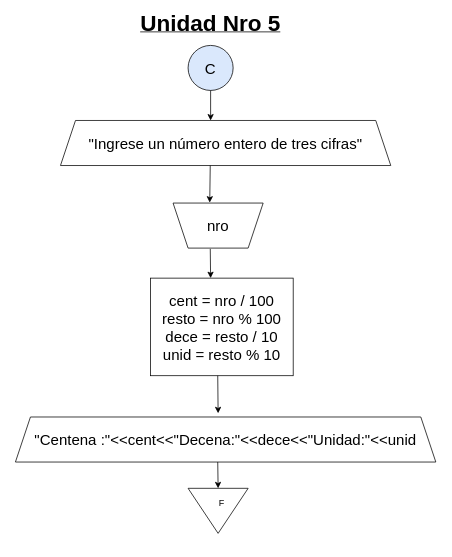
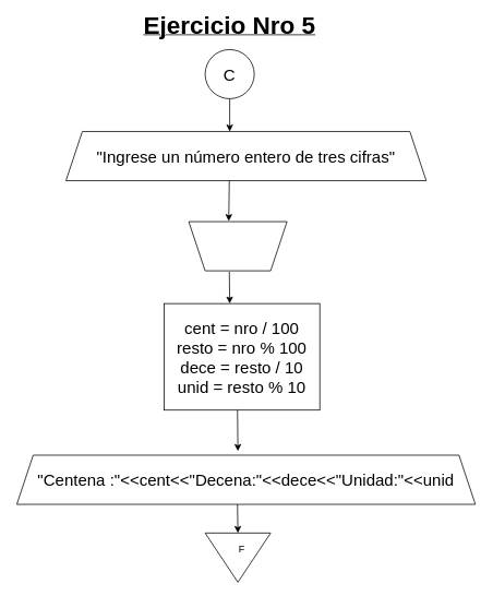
  <mxCell id="0" />
  <mxCell id="1" parent="0" />
- <mxCell id="2" value="&lt;font style=&quot;font-size: 20px&quot;&gt;C&lt;/font&gt;" style="ellipse;whiteSpace=wrap;html=1;aspect=fixed;fillColor=#dae8fc;" vertex="1" parent="1"><mxGeometry x="250" y="60" width="60" height="60" as="geometry" /></mxCell>
- <mxCell id="3" value="&lt;u&gt;&lt;b&gt;&lt;font style=&quot;font-size: 30px&quot;&gt;Unidad Nro 5&lt;/font&gt;&lt;/b&gt;&lt;/u&gt;" style="text;html=1;strokeColor=none;fillColor=none;align=center;verticalAlign=middle;whiteSpace=wrap;rounded=0;" vertex="1" parent="1"><mxGeometry x="170" y="20" width="220" height="20" as="geometry" /></mxCell>
+ <mxCell id="2" value="&lt;font style=&quot;font-size: 20px&quot;&gt;C&lt;/font&gt;" style="ellipse;whiteSpace=wrap;html=1;aspect=fixed;" vertex="1" parent="1"><mxGeometry x="250" y="60" width="60" height="60" as="geometry" /></mxCell>
+ <mxCell id="3" value="&lt;u&gt;&lt;b&gt;&lt;font style=&quot;font-size: 30px&quot;&gt;Ejercicio Nro 5&lt;/font&gt;&lt;/b&gt;&lt;/u&gt;" style="text;html=1;strokeColor=none;fillColor=none;align=center;verticalAlign=middle;whiteSpace=wrap;rounded=0;" vertex="1" parent="1"><mxGeometry x="170" y="20" width="220" height="20" as="geometry" /></mxCell>
  <mxCell id="4" value="&lt;font style=&quot;font-size: 20px&quot;&gt;&quot;Ingrese un número entero de tres cifras&quot;&lt;/font&gt;" style="shape=trapezoid;perimeter=trapezoidPerimeter;whiteSpace=wrap;html=1;fixedSize=1;" vertex="1" parent="1"><mxGeometry x="80" y="160" width="440" height="60" as="geometry" /></mxCell>
  <mxCell id="5" value="" style="endArrow=classic;html=1;exitX=0.5;exitY=1;exitDx=0;exitDy=0;" edge="1" parent="1" source="2"><mxGeometry width="50" height="50" relative="1" as="geometry"><mxPoint x="330" y="240" as="sourcePoint" /><mxPoint x="280" y="160" as="targetPoint" /></mxGeometry></mxCell>
  <mxCell id="6" value="" style="shape=trapezoid;perimeter=trapezoidPerimeter;whiteSpace=wrap;html=1;fixedSize=1;rotation=-180;" vertex="1" parent="1"><mxGeometry x="230" y="270" width="120" height="60" as="geometry" /></mxCell>
- <mxCell id="7" value="&lt;font style=&quot;font-size: 20px&quot;&gt;nro&lt;/font&gt;" style="text;html=1;strokeColor=none;fillColor=none;align=center;verticalAlign=middle;whiteSpace=wrap;rounded=0;" vertex="1" parent="1"><mxGeometry x="270" y="290" width="40" height="20" as="geometry" /></mxCell>
  <mxCell id="8" value="" style="endArrow=classic;html=1;exitX=0.5;exitY=1;exitDx=0;exitDy=0;entryX=0.593;entryY=1.01;entryDx=0;entryDy=0;entryPerimeter=0;" edge="1" parent="1" target="6"><mxGeometry width="50" height="50" relative="1" as="geometry"><mxPoint x="279.5" y="220" as="sourcePoint" /><mxPoint x="279.5" y="260" as="targetPoint" /></mxGeometry></mxCell>
  <mxCell id="9" value="&lt;font style=&quot;font-size: 20px&quot;&gt;cent = nro / 100&lt;br&gt;resto = nro % 100&lt;br&gt;dece = resto / 10&lt;br&gt;unid = resto % 10&lt;br&gt;&lt;/font&gt;" style="rounded=0;whiteSpace=wrap;html=1;" vertex="1" parent="1"><mxGeometry x="200" y="370" width="190" height="130" as="geometry" /></mxCell>
  <mxCell id="10" value="" style="endArrow=classic;html=1;exitX=0.587;exitY=-0.017;exitDx=0;exitDy=0;exitPerimeter=0;" edge="1" parent="1" source="6"><mxGeometry width="50" height="50" relative="1" as="geometry"><mxPoint x="280.16" y="340" as="sourcePoint" /><mxPoint x="280" y="370" as="targetPoint" /></mxGeometry></mxCell>
  <mxCell id="11" value="&lt;font style=&quot;font-size: 20px&quot;&gt;&quot;Centena :&quot;&amp;lt;&amp;lt;cent&amp;lt;&amp;lt;&quot;Decena:&quot;&amp;lt;&amp;lt;dece&amp;lt;&amp;lt;&quot;Unidad:&quot;&amp;lt;&amp;lt;unid&lt;/font&gt;" style="shape=trapezoid;perimeter=trapezoidPerimeter;whiteSpace=wrap;html=1;fixedSize=1;" vertex="1" parent="1"><mxGeometry x="20" y="555" width="560" height="60" as="geometry" /></mxCell>
  <mxCell id="12" value="" style="endArrow=classic;html=1;exitX=0.587;exitY=-0.017;exitDx=0;exitDy=0;exitPerimeter=0;" edge="1" parent="1"><mxGeometry width="50" height="50" relative="1" as="geometry"><mxPoint x="289.5" y="500" as="sourcePoint" /><mxPoint x="290" y="550" as="targetPoint" /></mxGeometry></mxCell>
  <mxCell id="13" value="" style="triangle;whiteSpace=wrap;html=1;rotation=90;" vertex="1" parent="1"><mxGeometry x="260" y="640" width="60" height="80" as="geometry" /></mxCell>
  <mxCell id="14" value="F" style="text;html=1;strokeColor=none;fillColor=none;align=center;verticalAlign=middle;whiteSpace=wrap;rounded=0;" vertex="1" parent="1"><mxGeometry x="275" y="660" width="40" height="20" as="geometry" /></mxCell>
  <mxCell id="15" value="" style="endArrow=classic;html=1;exitX=0.587;exitY=-0.017;exitDx=0;exitDy=0;exitPerimeter=0;" edge="1" parent="1"><mxGeometry width="50" height="50" relative="1" as="geometry"><mxPoint x="289.5" y="615" as="sourcePoint" /><mxPoint x="290" y="650" as="targetPoint" /></mxGeometry></mxCell>
